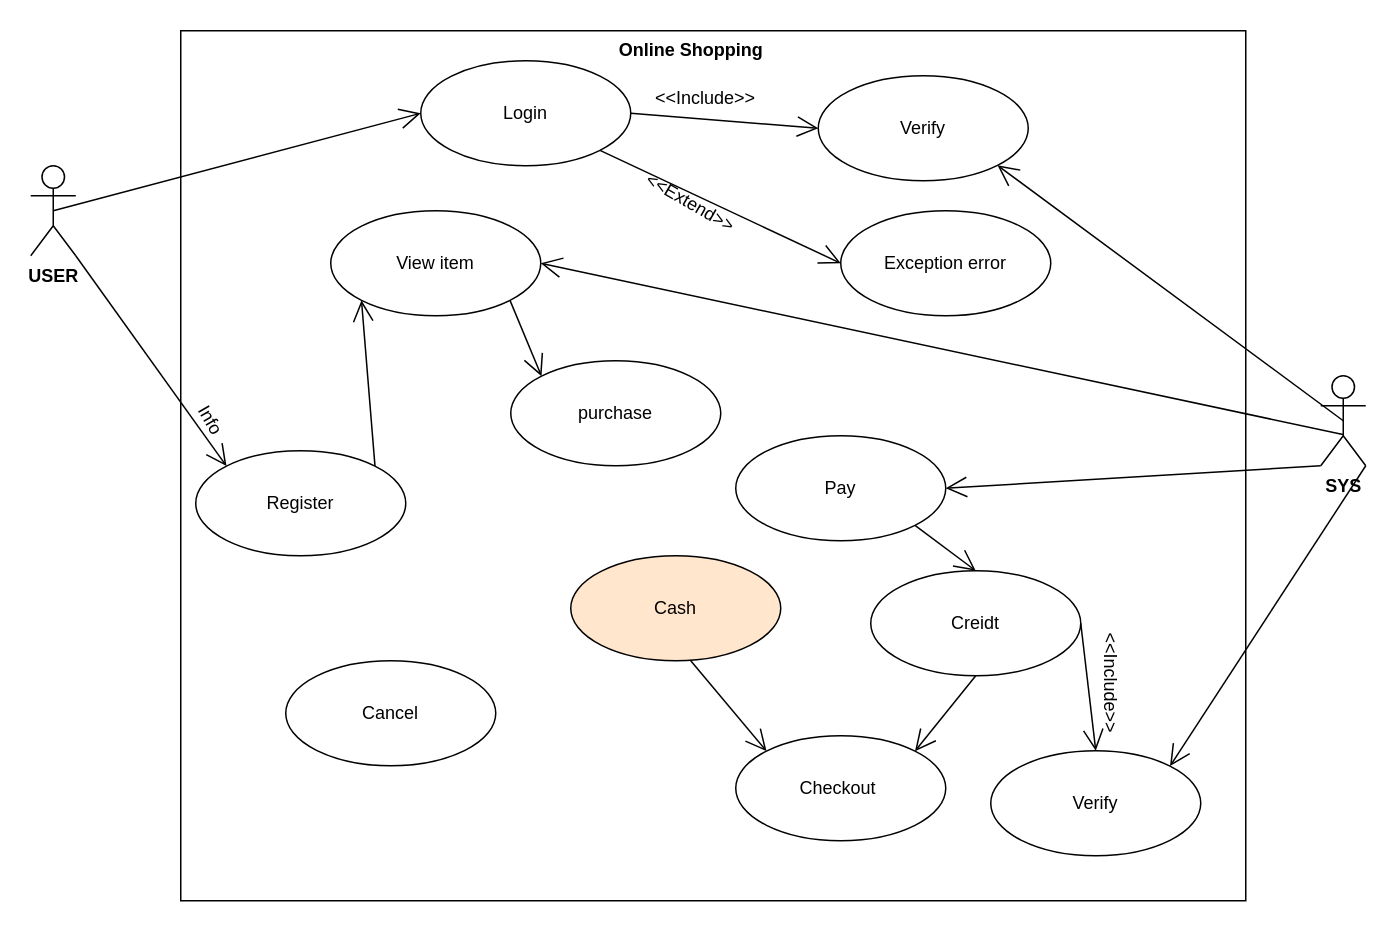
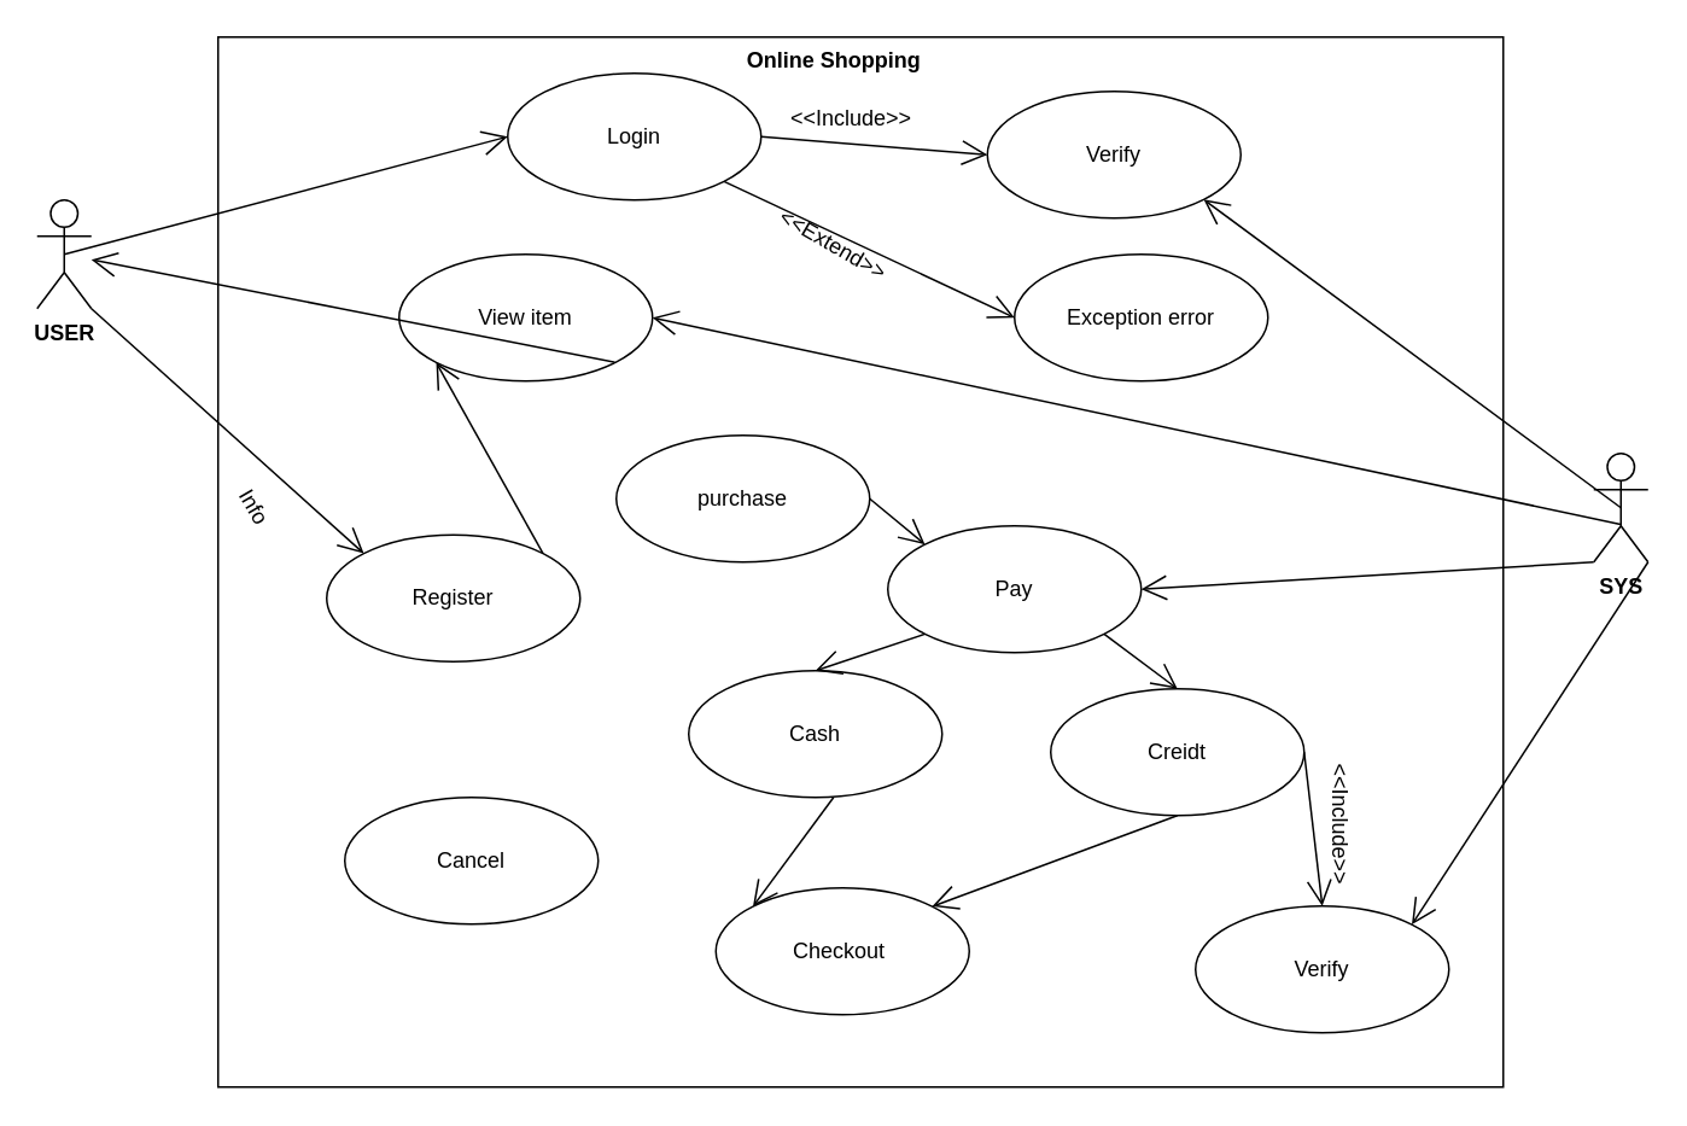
  <mxCell id="0" />
  <mxCell id="1" parent="0" />
  <mxCell id="2" value="" style="rounded=0;whiteSpace=wrap;html=1;" vertex="1" parent="1"><mxGeometry width="710" height="580" as="geometry" x="120" y="20" /></mxCell>
  <mxCell id="3" value="&lt;b&gt;USER&lt;/b&gt;" style="shape=umlActor;verticalLabelPosition=bottom;verticalAlign=top;html=1;outlineConnect=0;" vertex="1" parent="1"><mxGeometry x="20" y="110" width="30" height="60" as="geometry" /></mxCell>
  <mxCell id="4" value="Login" style="ellipse;whiteSpace=wrap;html=1;" vertex="1" parent="1"><mxGeometry x="280" y="40" width="140" height="70" as="geometry" /></mxCell>
  <mxCell id="5" value="&lt;b&gt;SYS&lt;/b&gt;" style="shape=umlActor;verticalLabelPosition=bottom;verticalAlign=top;html=1;" vertex="1" parent="1"><mxGeometry x="880" y="250" width="30" height="60" as="geometry" /></mxCell>
  <mxCell id="6" value="Verify" style="ellipse;whiteSpace=wrap;html=1;" vertex="1" parent="1"><mxGeometry x="545" y="50" width="140" height="70" as="geometry" /></mxCell>
  <mxCell id="7" value="Exception error" style="ellipse;whiteSpace=wrap;html=1;" vertex="1" parent="1"><mxGeometry x="560" y="140" width="140" height="70" as="geometry" /></mxCell>
  <mxCell id="8" value="View item" style="ellipse;whiteSpace=wrap;html=1;" vertex="1" parent="1"><mxGeometry x="220" y="140" width="140" height="70" as="geometry" /></mxCell>
  <mxCell id="9" value="Pay" style="ellipse;whiteSpace=wrap;html=1;" vertex="1" parent="1"><mxGeometry x="490" y="290" width="140" height="70" as="geometry" /></mxCell>
- <mxCell id="10" value="Cash" style="ellipse;whiteSpace=wrap;html=1;fillColor=#ffe6cc;" vertex="1" parent="1"><mxGeometry x="380" y="370" width="140" height="70" as="geometry" /></mxCell>
+ <mxCell id="10" value="Cash" style="ellipse;whiteSpace=wrap;html=1;" vertex="1" parent="1"><mxGeometry x="380" y="370" width="140" height="70" as="geometry" /></mxCell>
  <mxCell id="11" value="Creidt" style="ellipse;whiteSpace=wrap;html=1;" vertex="1" parent="1"><mxGeometry x="580" y="380" width="140" height="70" as="geometry" /></mxCell>
- <mxCell id="12" value="Checkout&amp;nbsp;" style="ellipse;whiteSpace=wrap;html=1;" vertex="1" parent="1"><mxGeometry x="490" y="490" width="140" height="70" as="geometry" /></mxCell>
+ <mxCell id="12" value="Checkout&amp;nbsp;" style="ellipse;whiteSpace=wrap;html=1;" vertex="1" parent="1"><mxGeometry x="395" y="490" width="140" height="70" as="geometry" /></mxCell>
  <mxCell id="13" value="Verify" style="ellipse;whiteSpace=wrap;html=1;" vertex="1" parent="1"><mxGeometry x="660" y="500" width="140" height="70" as="geometry" /></mxCell>
  <mxCell id="14" value="" style="endArrow=open;endFill=1;endSize=12;html=1;rounded=0;entryX=0;entryY=0.5;entryDx=0;entryDy=0;exitX=0.5;exitY=0.5;exitDx=0;exitDy=0;exitPerimeter=0;" edge="1" parent="1" source="3" target="4"><mxGeometry width="160" relative="1" as="geometry"><mxPoint x="170" y="140" as="sourcePoint" /><mxPoint x="330" y="140" as="targetPoint" /></mxGeometry></mxCell>
  <mxCell id="15" value="" style="endArrow=open;endFill=1;endSize=12;html=1;rounded=0;exitX=1;exitY=1;exitDx=0;exitDy=0;entryX=0;entryY=0.5;entryDx=0;entryDy=0;" edge="1" parent="1" source="4" target="7"><mxGeometry width="160" relative="1" as="geometry"><mxPoint x="460" y="170" as="sourcePoint" /><mxPoint x="620" y="170" as="targetPoint" /></mxGeometry></mxCell>
  <mxCell id="16" value="" style="endArrow=open;endFill=1;endSize=12;html=1;rounded=0;entryX=0;entryY=0.5;entryDx=0;entryDy=0;exitX=1;exitY=0.5;exitDx=0;exitDy=0;" edge="1" parent="1" source="4" target="6"><mxGeometry width="160" relative="1" as="geometry"><mxPoint x="400" y="130" as="sourcePoint" /><mxPoint x="560" y="130" as="targetPoint" /></mxGeometry></mxCell>
  <mxCell id="17" value="" style="endArrow=open;endFill=1;endSize=12;html=1;rounded=0;exitX=0.5;exitY=0.5;exitDx=0;exitDy=0;exitPerimeter=0;entryX=1;entryY=1;entryDx=0;entryDy=0;" edge="1" parent="1" source="5" target="6"><mxGeometry width="160" relative="1" as="geometry"><mxPoint x="820" y="230" as="sourcePoint" /><mxPoint x="620" y="170" as="targetPoint" /></mxGeometry></mxCell>
  <mxCell id="18" value="" style="endArrow=open;endFill=1;endSize=12;html=1;rounded=0;exitX=0.493;exitY=0.653;exitDx=0;exitDy=0;exitPerimeter=0;entryX=1;entryY=0.5;entryDx=0;entryDy=0;" edge="1" parent="1" source="5" target="8"><mxGeometry width="160" relative="1" as="geometry"><mxPoint x="460" y="270" as="sourcePoint" /><mxPoint x="620" y="270" as="targetPoint" /></mxGeometry></mxCell>
  <mxCell id="19" value="&amp;lt;&amp;lt;Include&amp;gt;&amp;gt;" style="text;html=1;strokeColor=none;fillColor=none;align=center;verticalAlign=middle;whiteSpace=wrap;rounded=0;rotation=0;" vertex="1" parent="1"><mxGeometry x="440" y="50" width="60" height="30" as="geometry" /></mxCell>
  <mxCell id="20" value="&amp;lt;&amp;lt;Extend&amp;gt;&amp;gt;" style="text;html=1;strokeColor=none;fillColor=none;align=center;verticalAlign=middle;whiteSpace=wrap;rounded=0;rotation=30;" vertex="1" parent="1"><mxGeometry x="430" y="120" width="60" height="30" as="geometry" /></mxCell>
  <mxCell id="21" value="" style="endArrow=open;endFill=1;endSize=12;html=1;rounded=0;entryX=1;entryY=0.5;entryDx=0;entryDy=0;exitX=0;exitY=1;exitDx=0;exitDy=0;exitPerimeter=0;" edge="1" parent="1" source="5" target="9"><mxGeometry width="160" relative="1" as="geometry"><mxPoint x="460" y="170" as="sourcePoint" /><mxPoint x="620" y="170" as="targetPoint" /></mxGeometry></mxCell>
  <mxCell id="22" value="" style="endArrow=open;endFill=1;endSize=12;html=1;rounded=0;entryX=0.5;entryY=0;entryDx=0;entryDy=0;exitX=1;exitY=0.5;exitDx=0;exitDy=0;" edge="1" parent="1" source="11" target="13"><mxGeometry width="160" relative="1" as="geometry"><mxPoint x="257.5" y="450" as="sourcePoint" /><mxPoint x="402.5" y="405" as="targetPoint" /></mxGeometry></mxCell>
  <mxCell id="23" value="&amp;lt;&amp;lt;Include&amp;gt;&amp;gt;" style="text;html=1;strokeColor=none;fillColor=none;align=center;verticalAlign=middle;whiteSpace=wrap;rounded=0;rotation=90;" vertex="1" parent="1"><mxGeometry x="710" y="440" width="60" height="30" as="geometry" /></mxCell>
+ <mxCell id="24" value="" style="endArrow=open;endFill=1;endSize=12;html=1;rounded=0;exitX=0;exitY=1;exitDx=0;exitDy=0;entryX=0.5;entryY=0;entryDx=0;entryDy=0;" edge="1" parent="1" source="9" target="10"><mxGeometry width="160" relative="1" as="geometry"><mxPoint x="460" y="370" as="sourcePoint" /><mxPoint x="499" y="380" as="targetPoint" /></mxGeometry></mxCell>
  <mxCell id="25" value="" style="endArrow=open;endFill=1;endSize=12;html=1;rounded=0;exitX=1;exitY=1;exitDx=0;exitDy=0;entryX=0.5;entryY=0;entryDx=0;entryDy=0;" edge="1" parent="1" source="9" target="11"><mxGeometry width="160" relative="1" as="geometry"><mxPoint x="460" y="370" as="sourcePoint" /><mxPoint x="620" y="370" as="targetPoint" /></mxGeometry></mxCell>
  <mxCell id="26" value="" style="endArrow=open;endFill=1;endSize=12;html=1;rounded=0;entryX=0;entryY=0;entryDx=0;entryDy=0;" edge="1" parent="1" target="12"><mxGeometry width="160" relative="1" as="geometry"><mxPoint x="460" y="440" as="sourcePoint" /><mxPoint x="620" y="440" as="targetPoint" /></mxGeometry></mxCell>
  <mxCell id="27" value="" style="endArrow=open;endFill=1;endSize=12;html=1;rounded=0;exitX=0.5;exitY=1;exitDx=0;exitDy=0;entryX=1;entryY=0;entryDx=0;entryDy=0;" edge="1" parent="1" source="11" target="12"><mxGeometry width="160" relative="1" as="geometry"><mxPoint x="660" y="490" as="sourcePoint" /><mxPoint x="820" y="490" as="targetPoint" /></mxGeometry></mxCell>
  <mxCell id="28" value="Online Shopping" style="text;align=center;fontStyle=1;verticalAlign=middle;spacingLeft=3;spacingRight=3;strokeColor=none;rotatable=0;points=[[0,0.5],[1,0.5]];portConstraint=eastwest;html=1;" vertex="1" parent="1"><mxGeometry x="420" width="80" height="26" as="geometry" y="20" /></mxCell>
- <mxCell id="29" value="Register" style="ellipse;whiteSpace=wrap;html=1;" vertex="1" parent="1"><mxGeometry x="130" y="300" width="140" height="70" as="geometry" /></mxCell>
+ <mxCell id="29" value="Register" style="ellipse;whiteSpace=wrap;html=1;" vertex="1" parent="1"><mxGeometry x="180" y="295" width="140" height="70" as="geometry" /></mxCell>
  <mxCell id="30" value="" style="endArrow=open;endFill=1;endSize=12;html=1;rounded=0;exitX=1;exitY=1;exitDx=0;exitDy=0;exitPerimeter=0;entryX=0;entryY=0;entryDx=0;entryDy=0;" edge="1" parent="1" source="3" target="29"><mxGeometry width="160" relative="1" as="geometry"><mxPoint x="460" y="350" as="sourcePoint" /><mxPoint x="620" y="350" as="targetPoint" /></mxGeometry></mxCell>
  <mxCell id="31" value="" style="endArrow=open;endFill=1;endSize=12;html=1;rounded=0;exitX=1;exitY=0;exitDx=0;exitDy=0;entryX=0;entryY=1;entryDx=0;entryDy=0;" edge="1" parent="1" source="29" target="8"><mxGeometry width="160" relative="1" as="geometry"><mxPoint x="460" y="350" as="sourcePoint" /><mxPoint x="620" y="350" as="targetPoint" /></mxGeometry></mxCell>
  <mxCell id="32" value="Info" style="text;html=1;strokeColor=none;fillColor=none;align=center;verticalAlign=middle;whiteSpace=wrap;rounded=0;rotation=60;" vertex="1" parent="1"><mxGeometry x="110" y="265" width="60" height="30" as="geometry" /></mxCell>
  <mxCell id="33" value="" style="endArrow=open;endFill=1;endSize=12;html=1;rounded=0;exitX=1;exitY=1;exitDx=0;exitDy=0;exitPerimeter=0;entryX=1;entryY=0;entryDx=0;entryDy=0;" edge="1" parent="1" source="5" target="13"><mxGeometry width="160" relative="1" as="geometry"><mxPoint x="380" y="480" as="sourcePoint" /><mxPoint x="540" y="480" as="targetPoint" /></mxGeometry></mxCell>
  <mxCell id="34" value="purchase" style="ellipse;whiteSpace=wrap;html=1;" vertex="1" parent="1"><mxGeometry x="340" y="240" width="140" height="70" as="geometry" /></mxCell>
- <mxCell id="35" value="" style="endArrow=open;endFill=1;endSize=12;html=1;rounded=0;entryX=0;entryY=0;entryDx=0;entryDy=0;exitX=1;exitY=1;exitDx=0;exitDy=0;" edge="1" parent="1" source="8" target="34"><mxGeometry width="160" relative="1" as="geometry"><mxPoint x="310" y="210" as="sourcePoint" /><mxPoint x="470" y="210" as="targetPoint" /></mxGeometry></mxCell>
+ <mxCell id="35" value="" style="endArrow=open;endFill=1;endSize=12;html=1;rounded=0;exitX=1;exitY=1;exitDx=0;exitDy=0;" edge="1" parent="1" source="8" target="3"><mxGeometry width="160" relative="1" as="geometry"><mxPoint x="310" y="210" as="sourcePoint" /><mxPoint x="470" y="210" as="targetPoint" /></mxGeometry></mxCell>
+ <mxCell id="36" value="" style="endArrow=open;endFill=1;endSize=12;html=1;rounded=0;exitX=1;exitY=0.5;exitDx=0;exitDy=0;entryX=0;entryY=0;entryDx=0;entryDy=0;" edge="1" parent="1" source="34" target="9"><mxGeometry width="160" relative="1" as="geometry"><mxPoint x="380" y="280" as="sourcePoint" /><mxPoint x="540" y="280" as="targetPoint" /></mxGeometry></mxCell>
  <mxCell id="37" value="Cancel" style="ellipse;whiteSpace=wrap;html=1;" vertex="1" parent="1"><mxGeometry x="190" y="440" width="140" height="70" as="geometry" /></mxCell>
